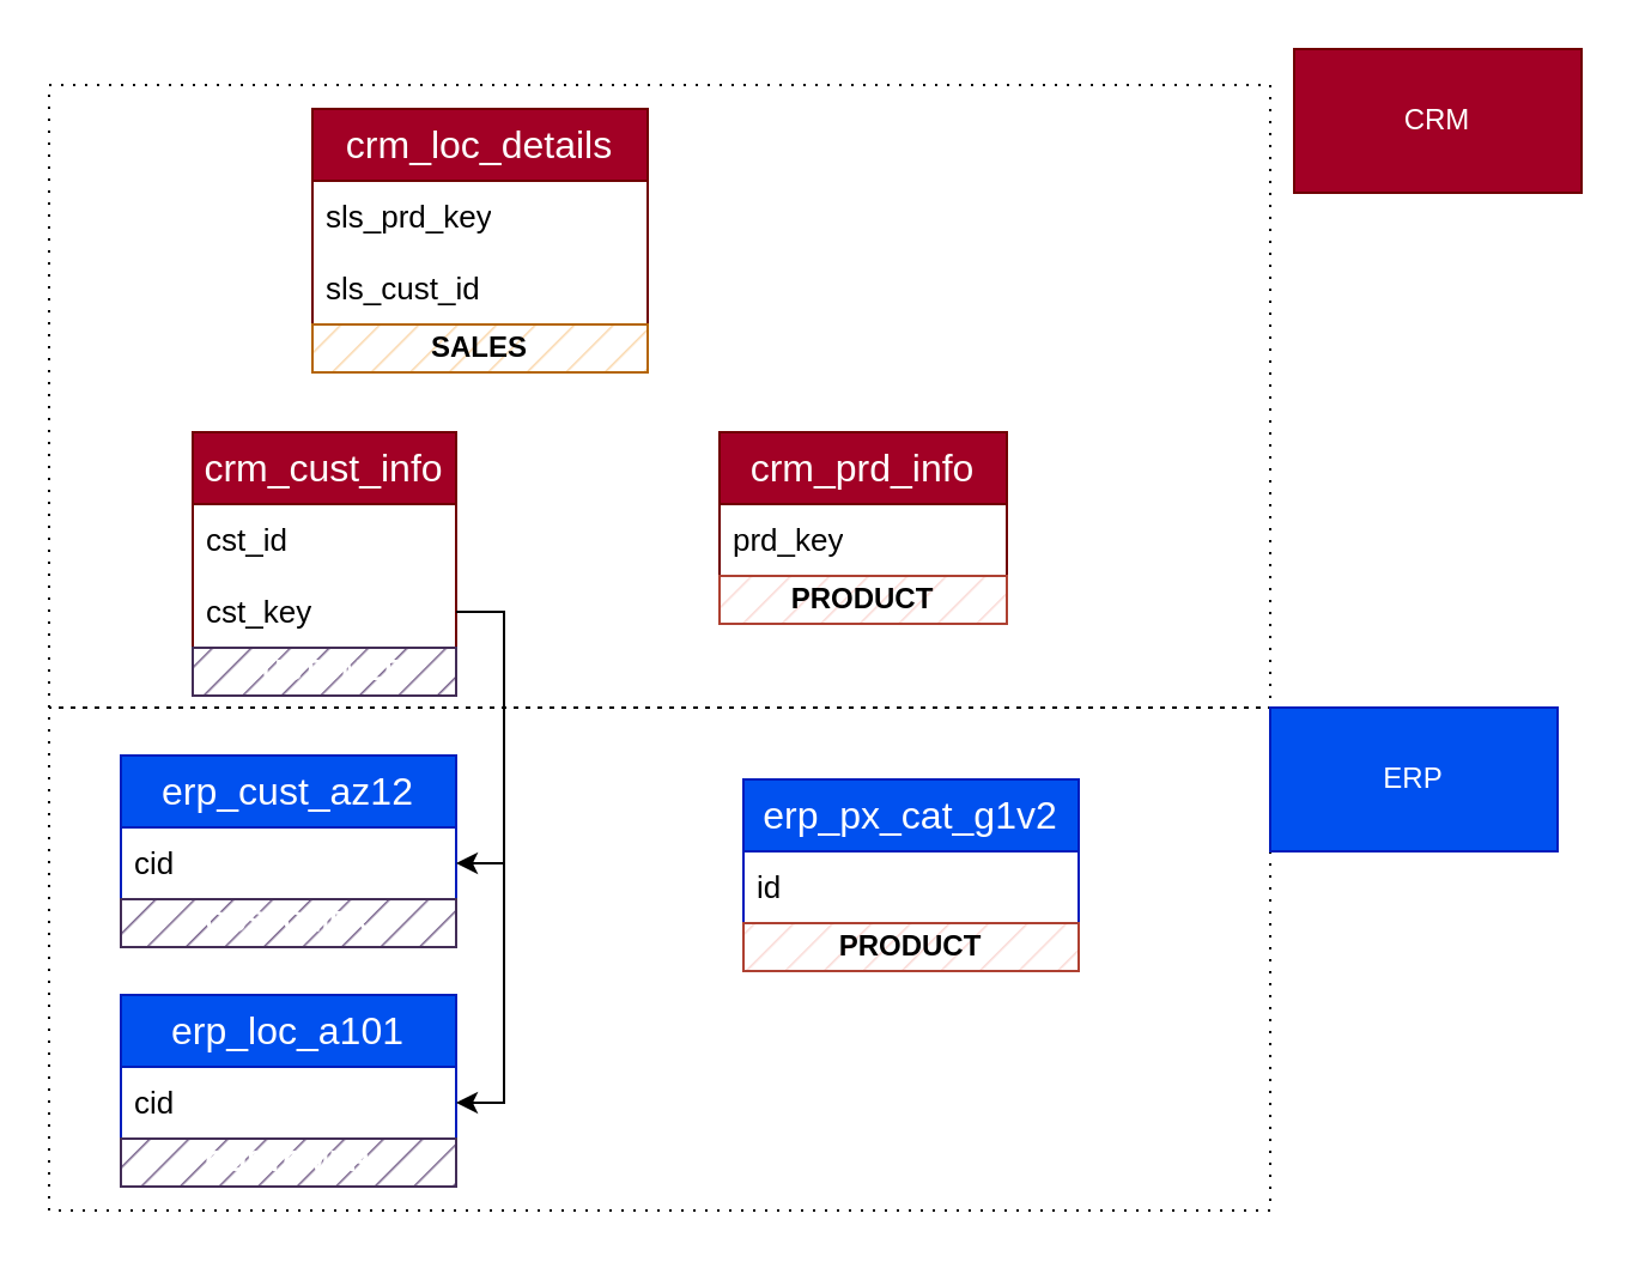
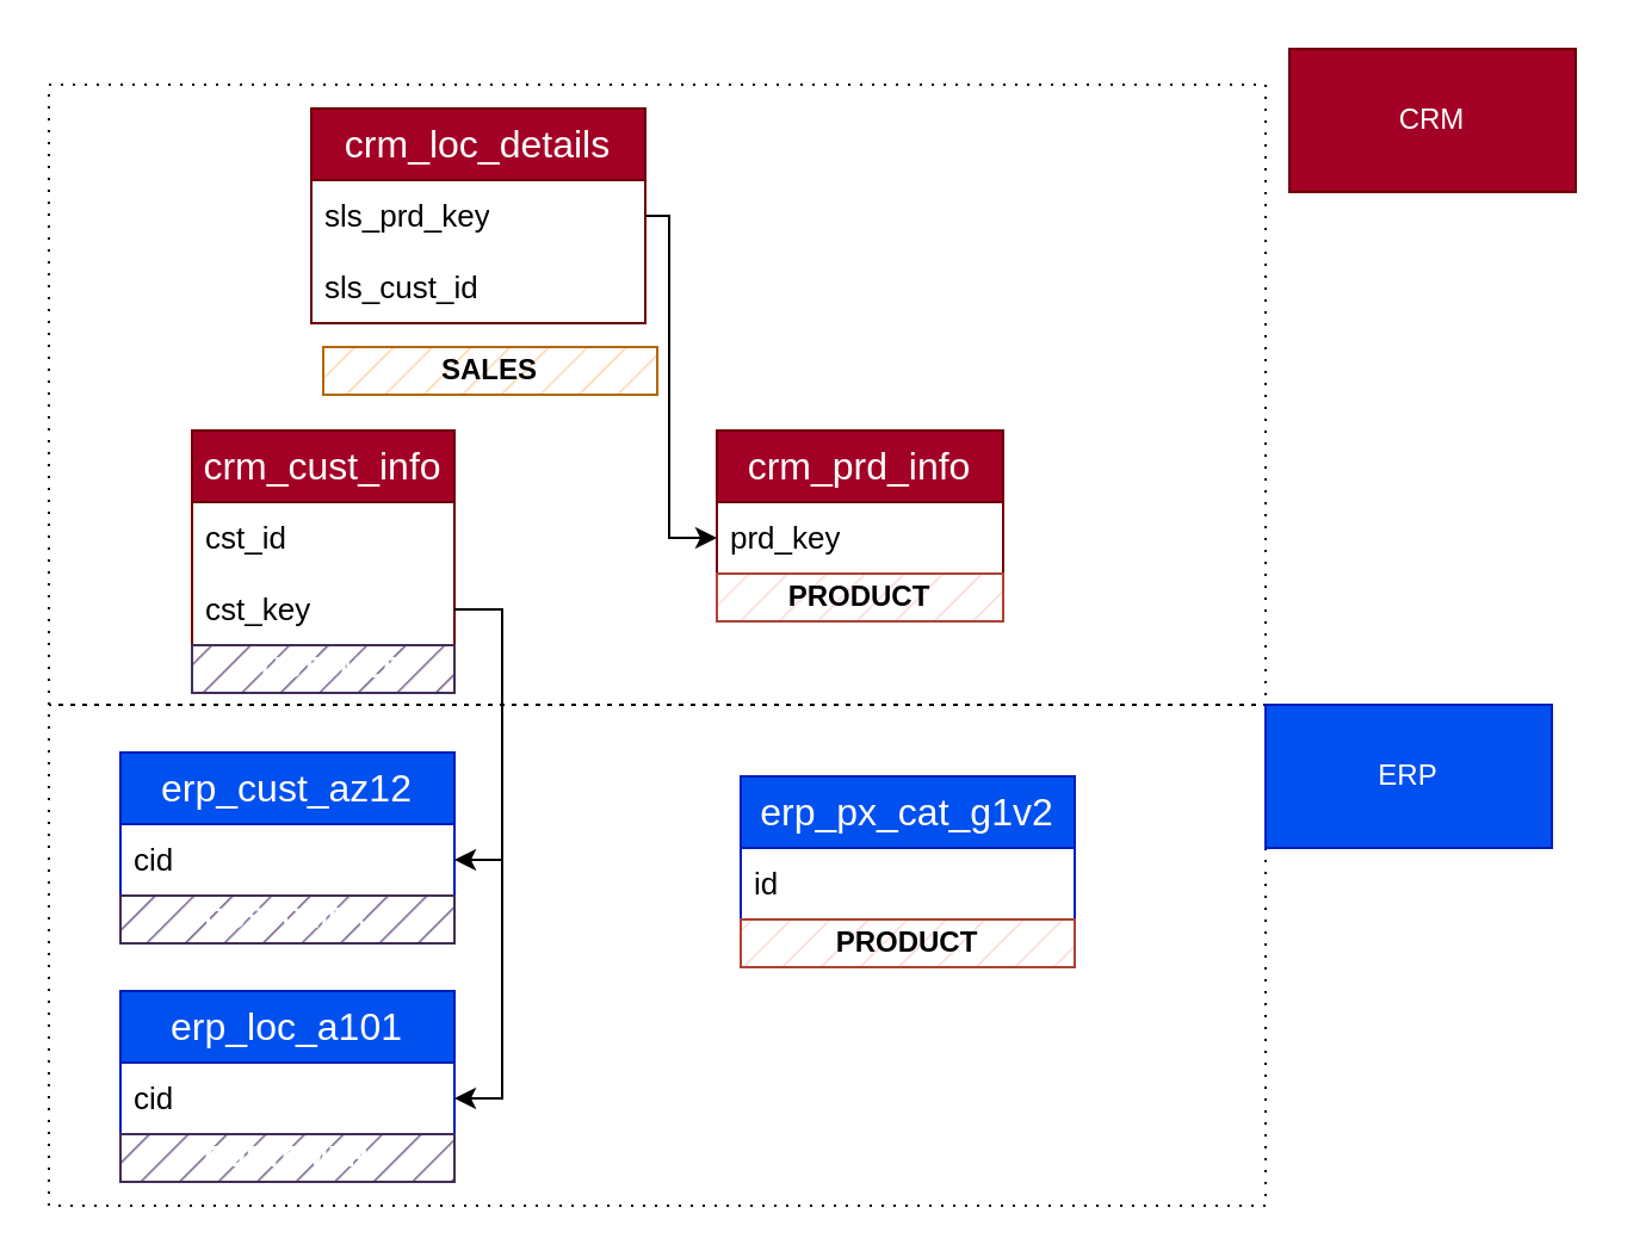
  <mxCell id="0" />
  <mxCell id="1" parent="0" />
  <mxCell id="2" value="" style="rounded=0;whiteSpace=wrap;html=1;fillColor=none;dashed=1;dashPattern=1 4;" parent="1" vertex="1"><mxGeometry x="20" y="295" width="510" height="210" as="geometry" /></mxCell>
  <mxCell id="3" value="" style="rounded=0;whiteSpace=wrap;html=1;fillColor=none;dashed=1;dashPattern=1 4;" parent="1" vertex="1"><mxGeometry x="20" y="35" width="510" height="260" as="geometry" /></mxCell>
  <mxCell id="4" value="crm_cust_info" style="swimlane;fontStyle=0;childLayout=stackLayout;horizontal=1;startSize=30;horizontalStack=0;resizeParent=1;resizeParentMax=0;resizeLast=0;collapsible=1;marginBottom=0;whiteSpace=wrap;html=1;fontSize=16;fillColor=#a20025;fontColor=#ffffff;strokeColor=#6F0000;" parent="1" vertex="1"><mxGeometry x="80" y="180" width="110" height="90" as="geometry" /></mxCell>
  <mxCell id="5" value="cst_id" style="text;strokeColor=none;fillColor=none;align=left;verticalAlign=middle;spacingLeft=4;spacingRight=4;overflow=hidden;points=[[0,0.5],[1,0.5]];portConstraint=eastwest;rotatable=0;whiteSpace=wrap;html=1;fontSize=13;" parent="4" vertex="1"><mxGeometry y="30" width="110" height="30" as="geometry" /></mxCell>
  <mxCell id="6" value="cst_key" style="text;strokeColor=none;fillColor=none;align=left;verticalAlign=middle;spacingLeft=4;spacingRight=4;overflow=hidden;points=[[0,0.5],[1,0.5]];portConstraint=eastwest;rotatable=0;whiteSpace=wrap;html=1;fontSize=13;" parent="4" vertex="1"><mxGeometry y="60" width="110" height="30" as="geometry" /></mxCell>
  <mxCell id="7" value="crm_prd_info" style="swimlane;fontStyle=0;childLayout=stackLayout;horizontal=1;startSize=30;horizontalStack=0;resizeParent=1;resizeParentMax=0;resizeLast=0;collapsible=1;marginBottom=0;whiteSpace=wrap;html=1;fontSize=16;fillColor=#a20025;fontColor=#ffffff;strokeColor=#6F0000;" parent="1" vertex="1"><mxGeometry x="300" y="180" width="120" height="60" as="geometry" /></mxCell>
  <mxCell id="8" value="prd_key" style="text;strokeColor=none;fillColor=none;align=left;verticalAlign=middle;spacingLeft=4;spacingRight=4;overflow=hidden;points=[[0,0.5],[1,0.5]];portConstraint=eastwest;rotatable=0;whiteSpace=wrap;html=1;fontSize=13;" parent="7" vertex="1"><mxGeometry y="30" width="120" height="30" as="geometry" /></mxCell>
  <mxCell id="9" value="crm_loc_details" style="swimlane;fontStyle=0;childLayout=stackLayout;horizontal=1;startSize=30;horizontalStack=0;resizeParent=1;resizeParentMax=0;resizeLast=0;collapsible=1;marginBottom=0;whiteSpace=wrap;html=1;fontSize=16;fillColor=#a20025;fontColor=#ffffff;strokeColor=#6F0000;" parent="1" vertex="1"><mxGeometry x="130" y="45" width="140" height="90" as="geometry" /></mxCell>
  <mxCell id="10" value="sls_prd_key" style="text;strokeColor=none;fillColor=none;align=left;verticalAlign=middle;spacingLeft=4;spacingRight=4;overflow=hidden;points=[[0,0.5],[1,0.5]];portConstraint=eastwest;rotatable=0;whiteSpace=wrap;html=1;fontSize=13;" parent="9" vertex="1"><mxGeometry y="30" width="140" height="30" as="geometry" /></mxCell>
  <mxCell id="11" value="sls_cust_id" style="text;strokeColor=none;fillColor=none;align=left;verticalAlign=middle;spacingLeft=4;spacingRight=4;overflow=hidden;points=[[0,0.5],[1,0.5]];portConstraint=eastwest;rotatable=0;whiteSpace=wrap;html=1;fontSize=13;" parent="9" vertex="1"><mxGeometry y="60" width="140" height="30" as="geometry" /></mxCell>
  <mxCell id="12" value="erp_cust_az12" style="swimlane;fontStyle=0;childLayout=stackLayout;horizontal=1;startSize=30;horizontalStack=0;resizeParent=1;resizeParentMax=0;resizeLast=0;collapsible=1;marginBottom=0;whiteSpace=wrap;html=1;fontSize=16;fillColor=#0050ef;fontColor=#ffffff;strokeColor=#001DBC;" parent="1" vertex="1"><mxGeometry x="50" y="315" width="140" height="60" as="geometry" /></mxCell>
  <mxCell id="13" value="cid" style="text;strokeColor=none;fillColor=none;align=left;verticalAlign=middle;spacingLeft=4;spacingRight=4;overflow=hidden;points=[[0,0.5],[1,0.5]];portConstraint=eastwest;rotatable=0;whiteSpace=wrap;html=1;fontSize=13;" parent="12" vertex="1"><mxGeometry y="30" width="140" height="30" as="geometry" /></mxCell>
  <mxCell id="14" value="erp_loc_a101" style="swimlane;fontStyle=0;childLayout=stackLayout;horizontal=1;startSize=30;horizontalStack=0;resizeParent=1;resizeParentMax=0;resizeLast=0;collapsible=1;marginBottom=0;whiteSpace=wrap;html=1;fontSize=16;fillColor=#0050ef;fontColor=#ffffff;strokeColor=#001DBC;" parent="1" vertex="1"><mxGeometry x="50" y="415" width="140" height="60" as="geometry" /></mxCell>
  <mxCell id="15" value="cid" style="text;strokeColor=none;fillColor=none;align=left;verticalAlign=middle;spacingLeft=4;spacingRight=4;overflow=hidden;points=[[0,0.5],[1,0.5]];portConstraint=eastwest;rotatable=0;whiteSpace=wrap;html=1;fontSize=13;" parent="14" vertex="1"><mxGeometry y="30" width="140" height="30" as="geometry" /></mxCell>
  <mxCell id="16" value="erp_px_cat_g1v2" style="swimlane;fontStyle=0;childLayout=stackLayout;horizontal=1;startSize=30;horizontalStack=0;resizeParent=1;resizeParentMax=0;resizeLast=0;collapsible=1;marginBottom=0;whiteSpace=wrap;html=1;fontSize=16;fillColor=#0050ef;fontColor=#ffffff;strokeColor=#001DBC;" parent="1" vertex="1"><mxGeometry x="310" y="325" width="140" height="60" as="geometry" /></mxCell>
  <mxCell id="17" value="id" style="text;strokeColor=none;fillColor=none;align=left;verticalAlign=middle;spacingLeft=4;spacingRight=4;overflow=hidden;points=[[0,0.5],[1,0.5]];portConstraint=eastwest;rotatable=0;whiteSpace=wrap;html=1;fontSize=13;" parent="16" vertex="1"><mxGeometry y="30" width="140" height="30" as="geometry" /></mxCell>
  <mxCell id="18" value="CRM" style="rounded=0;whiteSpace=wrap;html=1;fillColor=#a20025;fontColor=#ffffff;strokeColor=#6F0000;" parent="1" vertex="1"><mxGeometry x="540" y="20" width="120" height="60" as="geometry" /></mxCell>
  <mxCell id="19" value="ERP" style="rounded=0;whiteSpace=wrap;html=1;fillColor=#0050ef;fontColor=#ffffff;strokeColor=#001DBC;" parent="1" vertex="1"><mxGeometry x="530" y="295" width="120" height="60" as="geometry" /></mxCell>
  <mxCell id="20" style="edgeStyle=orthogonalEdgeStyle;rounded=0;orthogonalLoop=1;jettySize=auto;html=1;exitX=1;exitY=0.5;exitDx=0;exitDy=0;entryX=1;entryY=0.5;entryDx=0;entryDy=0;" edge="1" parent="1" source="6" target="13"><mxGeometry relative="1" as="geometry" /></mxCell>
  <mxCell id="21" style="edgeStyle=orthogonalEdgeStyle;rounded=0;orthogonalLoop=1;jettySize=auto;html=1;exitX=1;exitY=0.5;exitDx=0;exitDy=0;entryX=1;entryY=0.5;entryDx=0;entryDy=0;" edge="1" parent="1" source="6" target="15"><mxGeometry relative="1" as="geometry" /></mxCell>
- <mxCell id="23" value="&lt;b&gt;SALES&lt;/b&gt;" style="text;html=1;strokeColor=#b46504;fillColor=#fad7ac;align=center;verticalAlign=middle;whiteSpace=wrap;overflow=hidden;fillStyle=hatch;" vertex="1" parent="1"><mxGeometry x="130" y="135" width="140" height="20" as="geometry" /></mxCell>
+ <mxCell id="22" style="edgeStyle=orthogonalEdgeStyle;rounded=0;orthogonalLoop=1;jettySize=auto;html=1;exitX=1;exitY=0.5;exitDx=0;exitDy=0;entryX=0;entryY=0.5;entryDx=0;entryDy=0;" edge="1" parent="1" source="10" target="8"><mxGeometry relative="1" as="geometry"><Array as="points"><mxPoint x="280" y="90" /><mxPoint x="280" y="225" /></Array></mxGeometry></mxCell>
+ <mxCell id="23" value="&lt;b&gt;SALES&lt;/b&gt;" style="text;html=1;strokeColor=#b46504;fillColor=#fad7ac;align=center;verticalAlign=middle;whiteSpace=wrap;overflow=hidden;fillStyle=hatch;" vertex="1" parent="1"><mxGeometry x="135" y="145" width="140" height="20" as="geometry" /></mxCell>
  <mxCell id="24" value="&lt;b&gt;PRODUCT&lt;/b&gt;" style="text;html=1;strokeColor=#ae4132;fillColor=#fad9d5;align=center;verticalAlign=middle;whiteSpace=wrap;overflow=hidden;fillStyle=hatch;" vertex="1" parent="1"><mxGeometry x="300" y="240" width="120" height="20" as="geometry" /></mxCell>
  <mxCell id="25" value="&lt;b&gt;CUSTOMER&lt;/b&gt;" style="text;html=1;strokeColor=#432D57;fillColor=#76608a;align=center;verticalAlign=middle;whiteSpace=wrap;overflow=hidden;fillStyle=hatch;fontColor=#ffffff;" vertex="1" parent="1"><mxGeometry x="80" y="270" width="110" height="20" as="geometry" /></mxCell>
  <mxCell id="26" value="&lt;b&gt;PRODUCT&lt;/b&gt;" style="text;html=1;strokeColor=#ae4132;fillColor=#fad9d5;align=center;verticalAlign=middle;whiteSpace=wrap;overflow=hidden;fillStyle=hatch;" vertex="1" parent="1"><mxGeometry x="310" y="385" width="140" height="20" as="geometry" /></mxCell>
  <mxCell id="27" value="&lt;b&gt;CUSTOMER&lt;/b&gt;" style="text;html=1;strokeColor=#432D57;fillColor=#76608a;align=center;verticalAlign=middle;whiteSpace=wrap;overflow=hidden;fillStyle=hatch;fontColor=#ffffff;" vertex="1" parent="1"><mxGeometry x="50" y="475" width="140" height="20" as="geometry" /></mxCell>
  <mxCell id="28" value="&lt;b&gt;CUSTOMER&lt;/b&gt;" style="text;html=1;strokeColor=#432D57;fillColor=#76608a;align=center;verticalAlign=middle;whiteSpace=wrap;overflow=hidden;fillStyle=hatch;fontColor=#ffffff;" vertex="1" parent="1"><mxGeometry x="50" y="375" width="140" height="20" as="geometry" /></mxCell>
